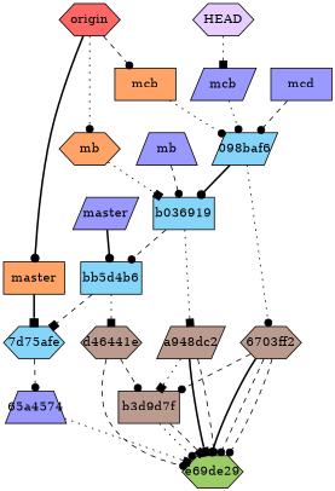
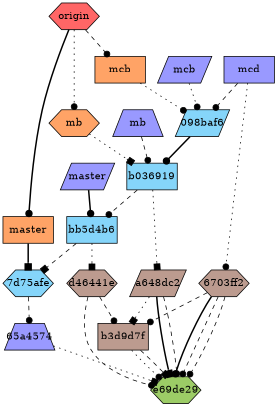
  digraph {
    node [fillcolor="#9999ff" fixedsize=true shape=hexagon style=filled]
    edge [arrowhead=dot style=dashed]
    n1 [fillcolor="#9ccc66" label=e69de29 width=0.95]
    n2 [label="65a4574" shape=trapezium width=0.95]
    n3 [fillcolor="#bc9b8f" label="6703ff2" width=0.95]
    n4 [fillcolor="#bc9b8f" label=b3d9d7f shape=box width=0.95]
-   n5 [fillcolor="#bc9b8f" label=a948dc2 shape=parallelogram width=0.95]
+   n5 [fillcolor="#bc9b8f" label=a648dc2 shape=parallelogram width=0.95]
    n6 [fillcolor="#bc9b8f" label=d46441e width=0.95]
    n7 [fillcolor="#85d5fa" label="098baf6" shape=parallelogram width=0.95]
    n8 [fillcolor="#85d5fa" label=b036919 shape=box width=0.95]
    n9 [fillcolor="#85d5fa" label=bb5d4b6 shape=box width=0.95]
    n10 [fillcolor="#85d5fa" label="7d75afe" width=0.95]
    n11 [label=master shape=parallelogram width=0.95]
    n12 [label=mb shape=trapezium width=0.95]
    n13 [label=mcb shape=parallelogram width=0.95]
    n14 [label=mcd shape=box width=0.95]
-   n15 [fillcolor="#e6ccff" label=HEAD width=0.95]
    n16 [fillcolor="#ffa366" label=master shape=box width=0.95]
    n17 [fillcolor="#ffa366" label=mb width=0.95]
    n18 [fillcolor="#ffa366" label=mcb shape=box width=0.95]
    n19 [fillcolor="#ff6666" label=origin width=0.95]
    n2 -> n1 [arrowhead=box style=dotted]
    n3 -> n1 [style=bold]
    n3 -> n1
    n3 -> n1
    n3 -> n4
    n4 -> n1 [style=dotted]
    n4 -> n1 [arrowhead=box]
    n5 -> n1 [arrowhead=box style=bold]
    n5 -> n1
    n5 -> n4 [arrowhead=box style=dotted]
    n6 -> n1
    n6 -> n4
-   n7 -> n3 [style=dotted]
+   n14 -> n3 [style=dotted]
    n7 -> n8 [style=bold]
    n8 -> n5 [arrowhead=box style=dotted]
    n8 -> n9
    n9 -> n6 [arrowhead=box style=dotted]
    n9 -> n10 [arrowhead=box]
    n10 -> n2
    n11 -> n9 [style=bold]
    n12 -> n8
    n13 -> n7 [style=dotted]
    n14 -> n7
-   n15 -> n13 [arrowhead=box style=dotted]
    n16 -> n10 [arrowhead=box style=bold]
    n17 -> n8 [arrowhead=box style=dotted]
    n18 -> n7 [style=dotted]
    n19 -> n16 [style=bold]
    n19 -> n17 [style=dotted]
    n19 -> n18
  }
